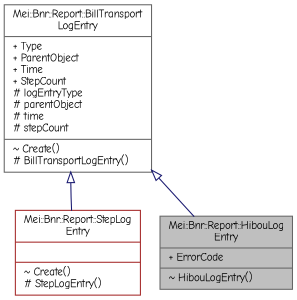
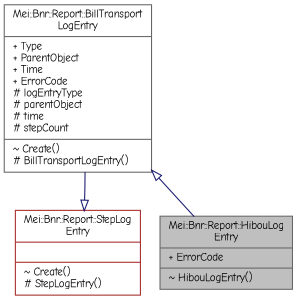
  digraph {
    fontname="Comic Neue"
    node [color=gray40 fillcolor=white fontname="Comic Neue" fontsize=10 shape=record style=filled]
    edge [arrowtail=onormal color=midnightblue dir=back fontname="Comic Neue" fontsize=10 labelfontname=Helvetica labelfontsize=10 style=solid]
    n1 [fillcolor=grey75 fontcolor=black height=0.2 label="{Mei::Bnr::Report::HibouLog\lEntry\n|+ ErrorCode\l|~ HibouLogEntry()\l}" width=0.4]
    n2 [color=brown height=0.2 label="{Mei::Bnr::Report::StepLog\lEntry\n||~ Create()\l# StepLogEntry()\l}" width=0.4]
-   n3 [height=0.2 label="{Mei::Bnr::Report::BillTransport\lLogEntry\n|+ Type\l+ ParentObject\l+ Time\l+ StepCount\l# logEntryType\l# parentObject\l# time\l# stepCount\l|~ Create()\l# BillTransportLogEntry()\l}" width=0.4]
+   n3 [height=0.2 label="{Mei::Bnr::Report::BillTransport\lLogEntry\n|+ Type\l+ ParentObject\l+ Time\l+ ErrorCode\l# logEntryType\l# parentObject\l# time\l# stepCount\l|~ Create()\l# BillTransportLogEntry()\l}" width=0.4]
    n3 -> n1
-   n3 -> n2
+   n2 -> n3
  }
